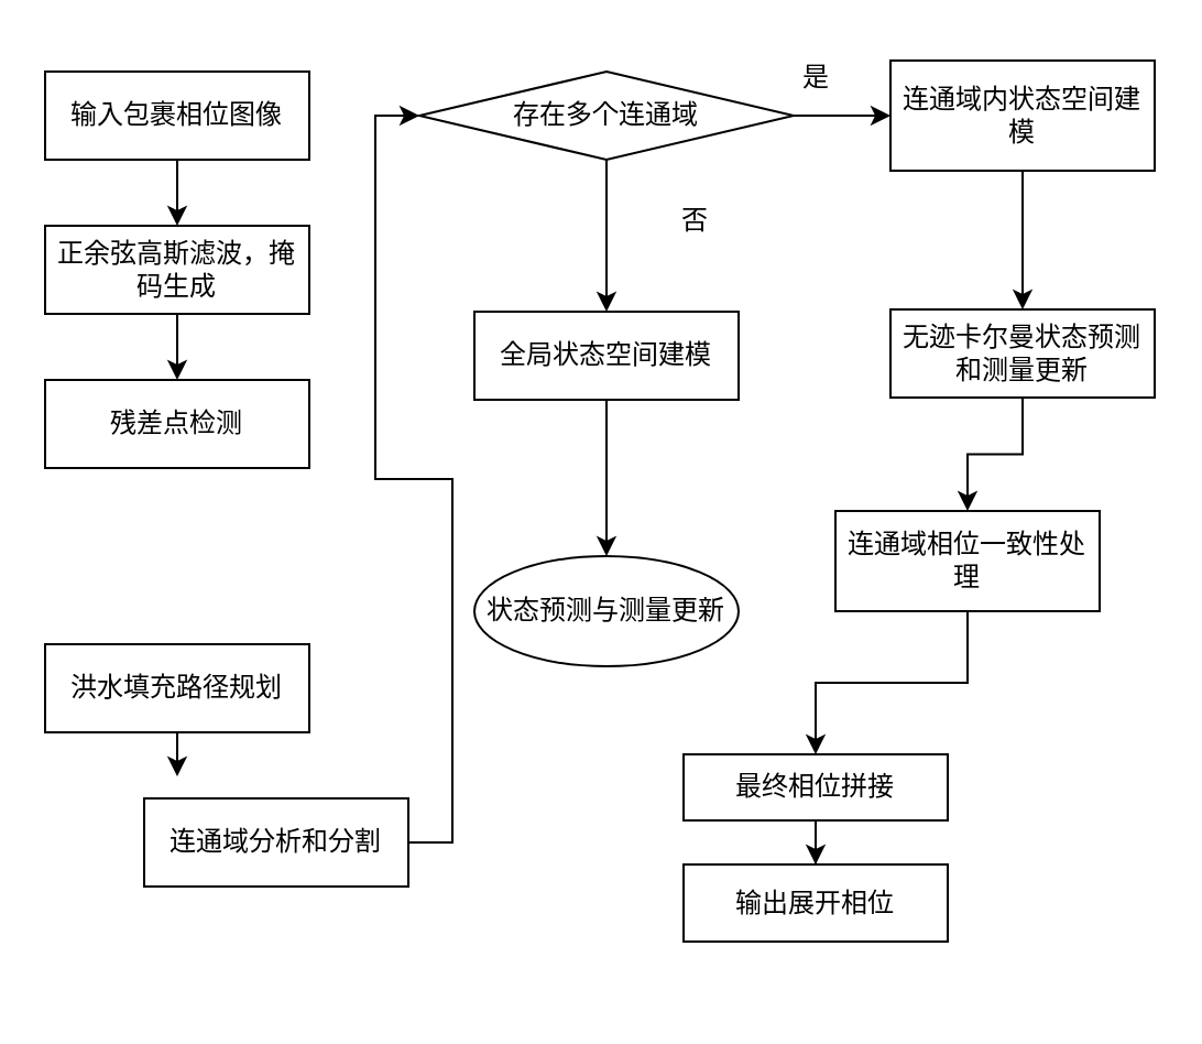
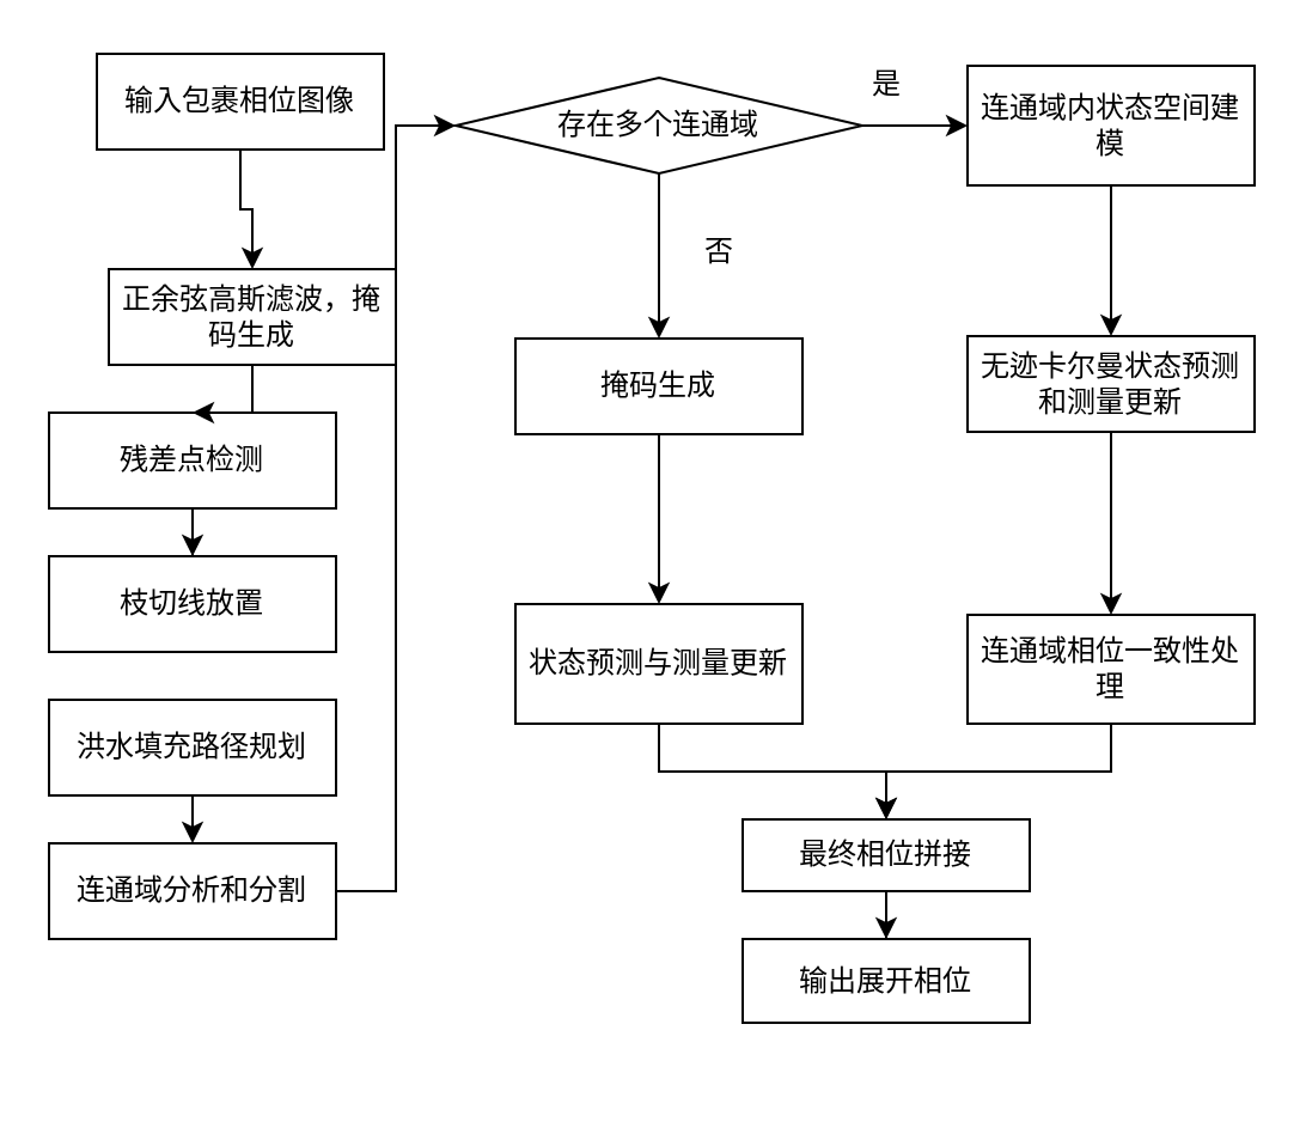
  <mxCell id="0" />
  <mxCell id="1" parent="0" />
  <mxCell id="2" value="" style="group" vertex="1" connectable="0" parent="1"><mxGeometry x="20" y="20" width="504" height="432" as="geometry" /></mxCell>
  <mxCell id="3" style="edgeStyle=orthogonalEdgeStyle;rounded=0;orthogonalLoop=1;jettySize=auto;html=1;exitX=0.5;exitY=1;exitDx=0;exitDy=0;entryX=0.5;entryY=0;entryDx=0;entryDy=0;" edge="1" parent="2" source="4" target="6"><mxGeometry relative="1" as="geometry" /></mxCell>
- <mxCell id="4" value="输入包裹相位图像" style="rounded=0;whiteSpace=wrap;html=1;fillColor=none;strokeColor=default;" vertex="1" parent="2"><mxGeometry y="12" width="120" height="40" as="geometry" /></mxCell>
+ <mxCell id="4" value="输入包裹相位图像" style="rounded=0;whiteSpace=wrap;html=1;fillColor=none;strokeColor=default;" vertex="1" parent="2"><mxGeometry x="20" y="2" width="120" height="40" as="geometry" /></mxCell>
  <mxCell id="5" value="" style="edgeStyle=orthogonalEdgeStyle;rounded=0;orthogonalLoop=1;jettySize=auto;html=1;" edge="1" parent="2" source="6" target="8"><mxGeometry relative="1" as="geometry" /></mxCell>
- <mxCell id="6" value="正余弦高斯滤波，掩码生成" style="rounded=0;whiteSpace=wrap;html=1;fillColor=none;strokeColor=default;" vertex="1" parent="2"><mxGeometry y="82" width="120" height="40" as="geometry" /></mxCell>
+ <mxCell id="6" value="正余弦高斯滤波，掩码生成" style="rounded=0;whiteSpace=wrap;html=1;fillColor=none;strokeColor=default;" vertex="1" parent="2"><mxGeometry x="25" y="92" width="120" height="40" as="geometry" /></mxCell>
+ <mxCell id="7" value="" style="edgeStyle=orthogonalEdgeStyle;rounded=0;orthogonalLoop=1;jettySize=auto;html=1;" edge="1" parent="2" source="8" target="9"><mxGeometry relative="1" as="geometry" /></mxCell>
  <mxCell id="8" value="残差点检测" style="rounded=0;whiteSpace=wrap;html=1;fillColor=none;strokeColor=default;" vertex="1" parent="2"><mxGeometry y="152" width="120" height="40" as="geometry" /></mxCell>
+ <mxCell id="9" value="枝切线放置" style="whiteSpace=wrap;html=1;fillColor=none;rounded=0;" vertex="1" parent="2"><mxGeometry y="212" width="120" height="40" as="geometry" /></mxCell>
  <mxCell id="10" value="" style="edgeStyle=orthogonalEdgeStyle;rounded=0;orthogonalLoop=1;jettySize=auto;html=1;" edge="1" parent="2" source="11"><mxGeometry relative="1" as="geometry"><mxPoint x="60" y="332" as="targetPoint" /></mxGeometry></mxCell>
  <mxCell id="11" value="洪水填充路径规划" style="whiteSpace=wrap;html=1;fillColor=none;rounded=0;" vertex="1" parent="2"><mxGeometry y="272" width="120" height="40" as="geometry" /></mxCell>
  <mxCell id="12" value="" style="edgeStyle=orthogonalEdgeStyle;rounded=0;orthogonalLoop=1;jettySize=auto;html=1;entryX=0;entryY=0.5;entryDx=0;entryDy=0;" edge="1" parent="2" source="13" target="16"><mxGeometry relative="1" as="geometry" /></mxCell>
- <mxCell id="13" value="连通域分析和分割" style="whiteSpace=wrap;html=1;fillColor=none;rounded=0;" vertex="1" parent="2"><mxGeometry x="45" y="342" width="120" height="40" as="geometry" /></mxCell>
+ <mxCell id="13" value="连通域分析和分割" style="whiteSpace=wrap;html=1;fillColor=none;rounded=0;" vertex="1" parent="2"><mxGeometry y="332" width="120" height="40" as="geometry" /></mxCell>
  <mxCell id="14" value="" style="edgeStyle=orthogonalEdgeStyle;rounded=0;orthogonalLoop=1;jettySize=auto;html=1;" edge="1" parent="2" source="16" target="19"><mxGeometry relative="1" as="geometry" /></mxCell>
  <mxCell id="15" style="edgeStyle=orthogonalEdgeStyle;rounded=0;orthogonalLoop=1;jettySize=auto;html=1;exitX=0.5;exitY=1;exitDx=0;exitDy=0;" edge="1" parent="2" source="16" target="21"><mxGeometry relative="1" as="geometry" /></mxCell>
  <mxCell id="16" value="存在多个连通域" style="rhombus;whiteSpace=wrap;html=1;fillColor=none;rounded=0;" vertex="1" parent="2"><mxGeometry x="170" y="12" width="170" height="40" as="geometry" /></mxCell>
- <mxCell id="17" value="否" style="text;html=1;align=center;verticalAlign=middle;resizable=0;points=[];autosize=1;strokeColor=none;fillColor=none;" vertex="1" parent="2"><mxGeometry x="275" y="65" width="40" height="30" as="geometry" /></mxCell>
+ <mxCell id="17" value="否" style="text;html=1;align=center;verticalAlign=middle;resizable=0;points=[];autosize=1;strokeColor=none;fillColor=none;" vertex="1" parent="2"><mxGeometry x="260" y="70" width="40" height="30" as="geometry" /></mxCell>
  <mxCell id="18" value="" style="edgeStyle=orthogonalEdgeStyle;rounded=0;orthogonalLoop=1;jettySize=auto;html=1;" edge="1" parent="2" source="19" target="24"><mxGeometry relative="1" as="geometry" /></mxCell>
  <mxCell id="19" value="连通域内状态空间建模" style="whiteSpace=wrap;html=1;fillColor=none;rounded=0;" vertex="1" parent="2"><mxGeometry x="384" y="7" width="120" height="50" as="geometry" /></mxCell>
  <mxCell id="20" value="" style="edgeStyle=orthogonalEdgeStyle;rounded=0;orthogonalLoop=1;jettySize=auto;html=1;" edge="1" parent="2" source="21" target="26"><mxGeometry relative="1" as="geometry" /></mxCell>
- <mxCell id="21" value="全局状态空间建模" style="rounded=0;whiteSpace=wrap;html=1;fillColor=none;strokeColor=default;" vertex="1" parent="2"><mxGeometry x="195" y="121" width="120" height="40" as="geometry" /></mxCell>
+ <mxCell id="21" value="掩码生成" style="rounded=0;whiteSpace=wrap;html=1;fillColor=none;strokeColor=default;" vertex="1" parent="2"><mxGeometry x="195" y="121" width="120" height="40" as="geometry" /></mxCell>
  <mxCell id="22" value="是" style="text;html=1;align=center;verticalAlign=middle;resizable=0;points=[];autosize=1;strokeColor=none;fillColor=none;" vertex="1" parent="2"><mxGeometry x="330" width="40" height="30" as="geometry" /></mxCell>
  <mxCell id="23" value="" style="edgeStyle=orthogonalEdgeStyle;rounded=0;orthogonalLoop=1;jettySize=auto;html=1;" edge="1" parent="2" source="24" target="28"><mxGeometry relative="1" as="geometry" /></mxCell>
  <mxCell id="24" value="无迹卡尔曼状态预测和测量更新" style="whiteSpace=wrap;html=1;fillColor=none;rounded=0;" vertex="1" parent="2"><mxGeometry x="384" y="120" width="120" height="40" as="geometry" /></mxCell>
- <mxCell id="26" value="状态预测与测量更新" style="ellipse;whiteSpace=wrap;html=1;fillColor=none;" vertex="1" parent="2"><mxGeometry x="195" y="232" width="120" height="50" as="geometry" /></mxCell>
+ <mxCell id="25" value="" style="edgeStyle=orthogonalEdgeStyle;rounded=0;orthogonalLoop=1;jettySize=auto;html=1;" edge="1" parent="2" source="26" target="30"><mxGeometry relative="1" as="geometry" /></mxCell>
+ <mxCell id="26" value="状态预测与测量更新" style="whiteSpace=wrap;html=1;fillColor=none;rounded=0;" vertex="1" parent="2"><mxGeometry x="195" y="232" width="120" height="50" as="geometry" /></mxCell>
  <mxCell id="27" style="edgeStyle=orthogonalEdgeStyle;rounded=0;orthogonalLoop=1;jettySize=auto;html=1;exitX=0.5;exitY=1;exitDx=0;exitDy=0;entryX=0.5;entryY=0;entryDx=0;entryDy=0;" edge="1" parent="2" source="28" target="30"><mxGeometry relative="1" as="geometry" /></mxCell>
- <mxCell id="28" value="连通域相位一致性处理" style="whiteSpace=wrap;html=1;fillColor=none;rounded=0;" vertex="1" parent="2"><mxGeometry x="359" y="211.5" width="120" height="45.5" as="geometry" /></mxCell>
+ <mxCell id="28" value="连通域相位一致性处理" style="whiteSpace=wrap;html=1;fillColor=none;rounded=0;" vertex="1" parent="2"><mxGeometry x="384" y="236.5" width="120" height="45.5" as="geometry" /></mxCell>
  <mxCell id="29" value="" style="edgeStyle=orthogonalEdgeStyle;rounded=0;orthogonalLoop=1;jettySize=auto;html=1;" edge="1" parent="2" source="30" target="31"><mxGeometry relative="1" as="geometry" /></mxCell>
  <mxCell id="30" value="最终相位拼接" style="whiteSpace=wrap;html=1;fillColor=none;rounded=0;" vertex="1" parent="2"><mxGeometry x="290" y="322" width="120" height="30" as="geometry" /></mxCell>
  <mxCell id="31" value="输出展开相位" style="whiteSpace=wrap;html=1;fillColor=none;rounded=0;" vertex="1" parent="2"><mxGeometry x="290" y="372" width="120" height="35" as="geometry" /></mxCell>
